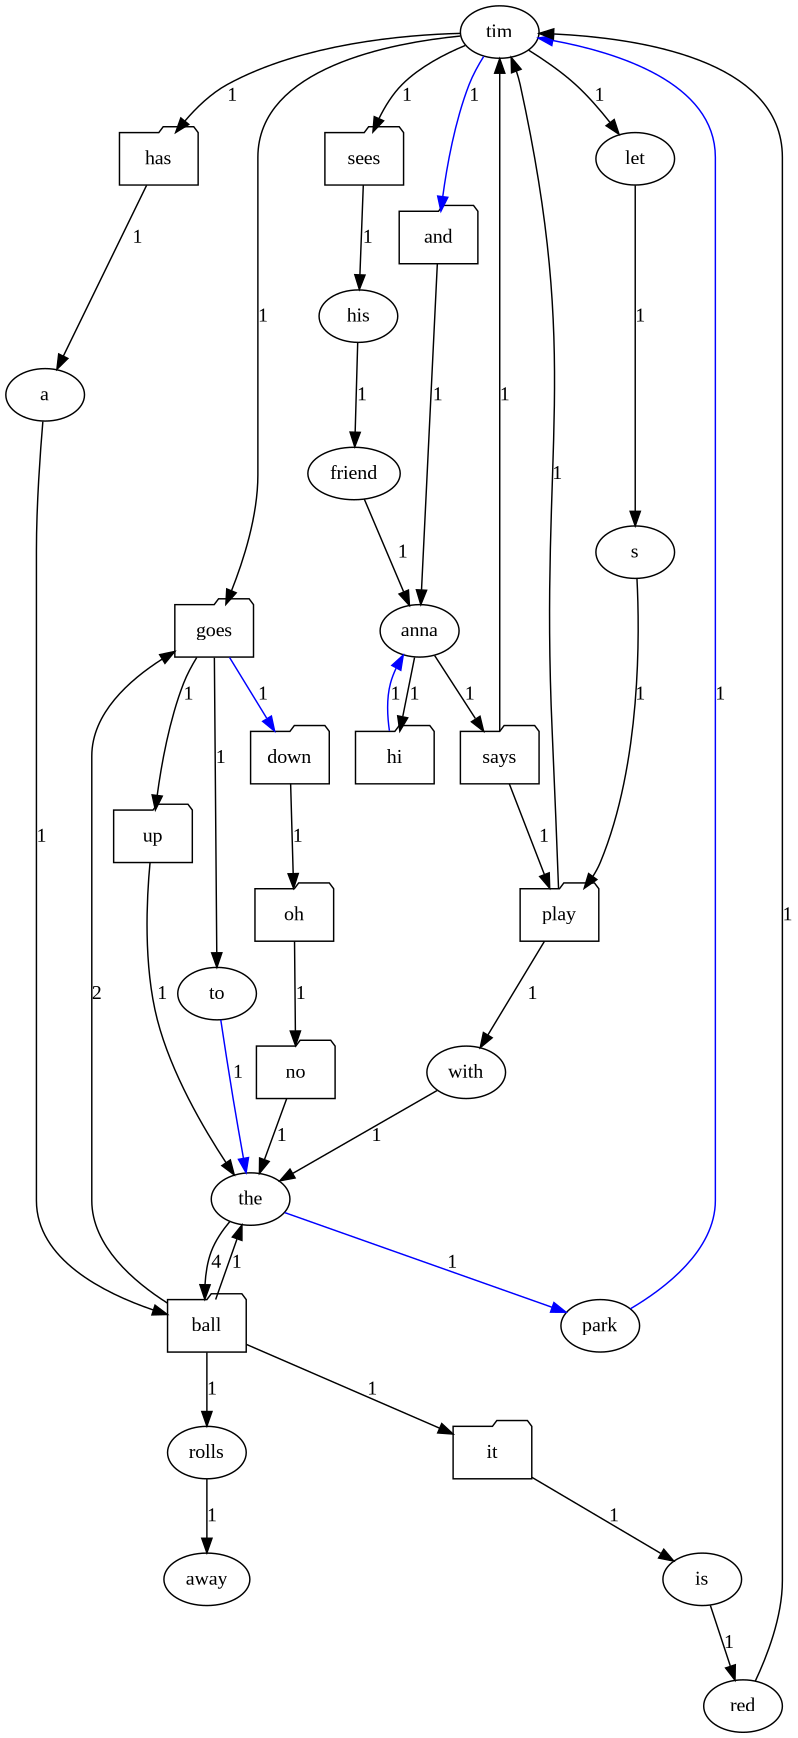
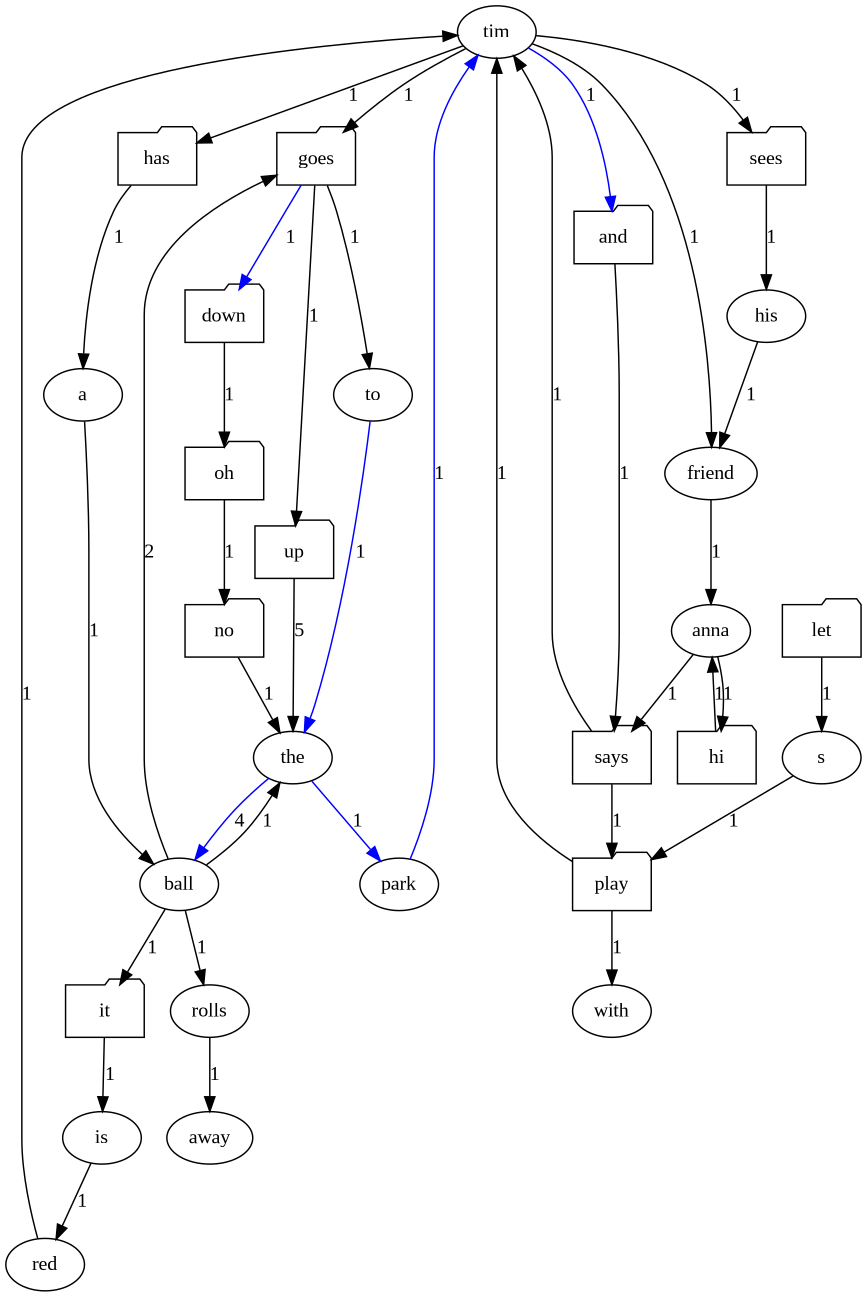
  digraph {
    fontname="Liberation Serif"
    node [fontname="Liberation Serif" shape=ellipse]
    edge [fontname="Liberation Serif"]
    tim [root=true]
    goes [shape=folder]
    and [shape=folder]
    sees [shape=folder]
-   let
+   let [shape=folder]
    has [shape=folder]
    down [shape=folder]
    up [shape=folder]
    to
    anna
    his
    s
    a
    play [shape=folder]
    with
    the
-   ball [shape=folder]
+   ball
    park
    hi [shape=folder]
    says [shape=folder]
    no [shape=folder]
    it [shape=folder]
    rolls
    oh [shape=folder]
    red
    is
    away
    friend
    tim -> goes [label=1]
    tim -> and [color=blue label=1]
    tim -> sees [label=1]
-   tim -> let [label=1]
+   tim -> friend [label=1]
    tim -> has [label=1]
    goes -> down [color=blue label=1]
    goes -> up [label=1]
    goes -> to [label=1]
-   and -> anna [label=1]
+   and -> says [label=1]
    sees -> his [label=1]
    let -> s [label=1]
    has -> a [label=1]
    down -> oh [label=1]
-   up -> the [label=1]
+   up -> the [label=5]
    to -> the [color=blue label=1]
    anna -> hi [label=1]
    anna -> says [label=1]
    his -> friend [label=1]
    s -> play [label=1]
    a -> ball [label=1]
    play -> tim [label=1]
    play -> with [label=1]
-   with -> the [label=1]
-   the -> ball [label=4]
+   the -> ball [label=4 color=blue]
    the -> park [color=blue label=1]
    ball -> goes [label=2]
    ball -> the [label=1]
    ball -> it [label=1]
    ball -> rolls [label=1]
    park -> tim [color=blue label=1]
-   hi -> anna [label=1 color=blue]
+   hi -> anna [label=1]
    says -> tim [label=1]
    says -> play [label=1]
    no -> the [label=1]
    it -> is [label=1]
    rolls -> away [label=1]
    oh -> no [label=1]
    red -> tim [label=1]
    is -> red [label=1]
    friend -> anna [label=1]
  }
